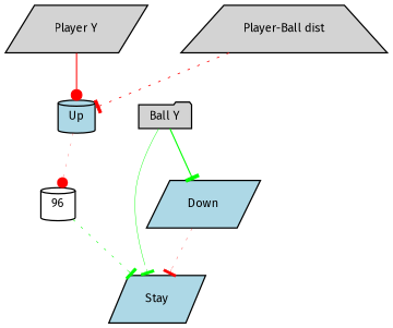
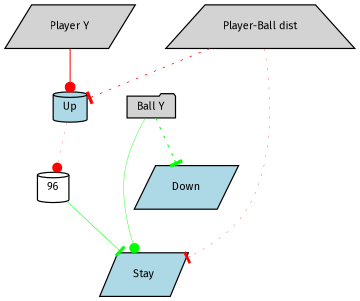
  digraph {
    fontname="Fira Sans"
    node [fillcolor=lightgray fontname="Fira Sans" fontsize=9 shape=parallelogram style=filled]
    edge [arrowhead=tee color=red fontname="Fira Sans" style=solid]
    "Player Y" [height=0.2 width=0.2]
    Up [fillcolor=lightblue height=0.2 shape=cylinder width=0.2]
    96 [fillcolor=white height=0.2 shape=cylinder width=0.2]
    "Ball Y" [height=0.2 shape=folder width=0.2]
    Stay [fillcolor=lightblue height=0.2 width=0.2]
    Down [fillcolor=lightblue height=0.2 width=0.2]
    "Player-Ball dist" [height=0.2 shape=trapezium width=0.2]
    "Player Y" -> Up [arrowhead=dot penwidth=0.8240041414888393]
    Up -> 96 [arrowhead=dot penwidth=0.18607913200496087 style=dotted]
-   96 -> Stay [color=green penwidth=0.43936553687707647 style=dotted]
-   "Ball Y" -> Stay [color=green penwidth=0.32908880123421747]
-   "Ball Y" -> Down [color=green penwidth=0.8836687269693223]
+   96 -> Stay [color=green penwidth=0.43936553687707647]
+   "Ball Y" -> Stay [arrowhead=dot color=green penwidth=0.32908880123421747]
+   "Ball Y" -> Down [color=green penwidth=0.8836687269693223 style=dotted]
    "Player-Ball dist" -> Up [penwidth=0.6050731561967051 style=dotted]
-   Down -> Stay [penwidth=0.2255618482129348 style=dotted]
+   "Player-Ball dist" -> Stay [penwidth=0.2255618482129348 style=dotted]
  }
